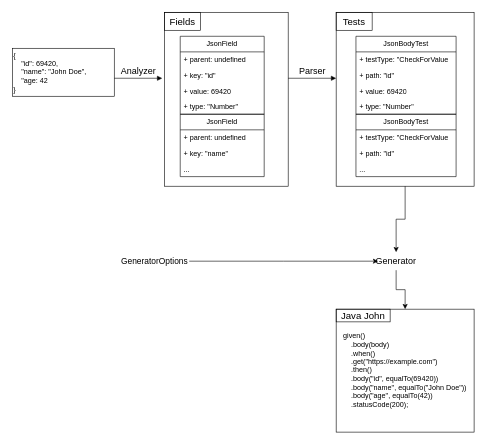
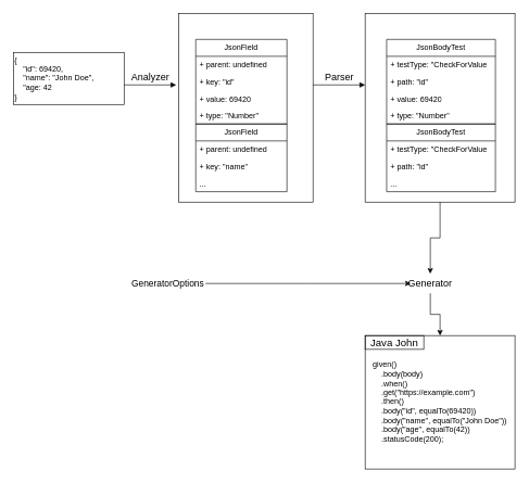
  <mxCell id="0" />
  <mxCell id="1" parent="0" />
  <mxCell id="2" value="" style="rounded=0;whiteSpace=wrap;html=1;fillColor=none;" vertex="1" parent="1"><mxGeometry x="274" y="20" width="206" height="290" as="geometry" /></mxCell>
  <mxCell id="3" value="{&lt;div&gt;&amp;nbsp; &amp;nbsp; &quot;id&quot;: 69420,&lt;br&gt;&lt;div&gt;&amp;nbsp; &amp;nbsp; &quot;name&quot;: &quot;John Doe&quot;,&lt;/div&gt;&lt;/div&gt;&lt;div&gt;&amp;nbsp; &amp;nbsp; &quot;age: 42&lt;/div&gt;&lt;div&gt;}&lt;/div&gt;" style="html=1;whiteSpace=wrap;align=left;" vertex="1" parent="1"><mxGeometry x="20" y="80" width="170" height="80" as="geometry" /></mxCell>
  <mxCell id="4" value="Analyzer" style="html=1;verticalAlign=bottom;endArrow=block;curved=0;rounded=0;fontSize=15;" edge="1" parent="1"><mxGeometry width="80" relative="1" as="geometry"><mxPoint x="190" y="130" as="sourcePoint" /><mxPoint x="270" y="130" as="targetPoint" /></mxGeometry></mxCell>
  <mxCell id="5" value="JsonField" style="swimlane;fontStyle=0;childLayout=stackLayout;horizontal=1;startSize=26;fillColor=none;horizontalStack=0;resizeParent=1;resizeParentMax=0;resizeLast=0;collapsible=1;marginBottom=0;whiteSpace=wrap;html=1;" vertex="1" parent="1"><mxGeometry x="300" y="60" width="140" height="130" as="geometry" /></mxCell>
  <mxCell id="6" value="+ parent: undefined" style="text;strokeColor=none;fillColor=none;align=left;verticalAlign=top;spacingLeft=4;spacingRight=4;overflow=hidden;rotatable=0;points=[[0,0.5],[1,0.5]];portConstraint=eastwest;whiteSpace=wrap;html=1;" vertex="1" parent="5"><mxGeometry y="26" width="140" height="26" as="geometry" /></mxCell>
  <mxCell id="7" value="+ key: &quot;id&quot;" style="text;strokeColor=none;fillColor=none;align=left;verticalAlign=top;spacingLeft=4;spacingRight=4;overflow=hidden;rotatable=0;points=[[0,0.5],[1,0.5]];portConstraint=eastwest;whiteSpace=wrap;html=1;" vertex="1" parent="5"><mxGeometry y="52" width="140" height="26" as="geometry" /></mxCell>
  <mxCell id="8" value="+ value: 69420" style="text;strokeColor=none;fillColor=none;align=left;verticalAlign=top;spacingLeft=4;spacingRight=4;overflow=hidden;rotatable=0;points=[[0,0.5],[1,0.5]];portConstraint=eastwest;whiteSpace=wrap;html=1;" vertex="1" parent="5"><mxGeometry y="78" width="140" height="26" as="geometry" /></mxCell>
  <mxCell id="9" value="+ type: &quot;Number&quot;" style="text;strokeColor=none;fillColor=none;align=left;verticalAlign=top;spacingLeft=4;spacingRight=4;overflow=hidden;rotatable=0;points=[[0,0.5],[1,0.5]];portConstraint=eastwest;whiteSpace=wrap;html=1;" vertex="1" parent="5"><mxGeometry y="104" width="140" height="26" as="geometry" /></mxCell>
  <mxCell id="10" value="JsonField" style="swimlane;fontStyle=0;childLayout=stackLayout;horizontal=1;startSize=26;fillColor=none;horizontalStack=0;resizeParent=1;resizeParentMax=0;resizeLast=0;collapsible=1;marginBottom=0;whiteSpace=wrap;html=1;" vertex="1" parent="1"><mxGeometry x="300" y="190" width="140" height="104" as="geometry"><mxRectangle x="310" y="260" width="90" height="30" as="alternateBounds" /></mxGeometry></mxCell>
  <mxCell id="11" value="+ parent: undefined" style="text;strokeColor=none;fillColor=none;align=left;verticalAlign=top;spacingLeft=4;spacingRight=4;overflow=hidden;rotatable=0;points=[[0,0.5],[1,0.5]];portConstraint=eastwest;whiteSpace=wrap;html=1;" vertex="1" parent="10"><mxGeometry y="26" width="140" height="26" as="geometry" /></mxCell>
  <mxCell id="12" value="+ key: &quot;name&quot;" style="text;strokeColor=none;fillColor=none;align=left;verticalAlign=top;spacingLeft=4;spacingRight=4;overflow=hidden;rotatable=0;points=[[0,0.5],[1,0.5]];portConstraint=eastwest;whiteSpace=wrap;html=1;" vertex="1" parent="10"><mxGeometry y="52" width="140" height="26" as="geometry" /></mxCell>
  <mxCell id="13" value="..." style="text;strokeColor=none;fillColor=none;align=left;verticalAlign=top;spacingLeft=4;spacingRight=4;overflow=hidden;rotatable=0;points=[[0,0.5],[1,0.5]];portConstraint=eastwest;whiteSpace=wrap;html=1;" vertex="1" parent="10"><mxGeometry y="78" width="140" height="26" as="geometry" /></mxCell>
- <mxCell id="14" value="Fields" style="text;html=1;align=center;verticalAlign=middle;whiteSpace=wrap;rounded=0;fillColor=none;fontSize=16;strokeColor=default;" vertex="1" parent="1"><mxGeometry x="274" y="20" width="60" height="30" as="geometry" /></mxCell>
  <mxCell id="15" value="Parser" style="html=1;verticalAlign=bottom;endArrow=block;curved=0;rounded=0;fontSize=15;" edge="1" parent="1"><mxGeometry width="80" relative="1" as="geometry"><mxPoint x="480" y="130" as="sourcePoint" /><mxPoint x="560" y="130" as="targetPoint" /></mxGeometry></mxCell>
  <mxCell id="16" style="edgeStyle=orthogonalEdgeStyle;rounded=0;orthogonalLoop=1;jettySize=auto;html=1;exitX=0.5;exitY=1;exitDx=0;exitDy=0;entryX=0.5;entryY=0;entryDx=0;entryDy=0;" edge="1" parent="1" source="17" target="29"><mxGeometry relative="1" as="geometry" /></mxCell>
  <mxCell id="17" value="" style="rounded=0;whiteSpace=wrap;html=1;fillColor=none;" vertex="1" parent="1"><mxGeometry x="560" y="20" width="230" height="290" as="geometry" /></mxCell>
- <mxCell id="18" value="Tests" style="text;html=1;align=center;verticalAlign=middle;whiteSpace=wrap;rounded=0;fillColor=none;fontSize=16;strokeColor=default;" vertex="1" parent="1"><mxGeometry x="560" y="20" width="60" height="30" as="geometry" /></mxCell>
  <mxCell id="19" value="JsonBodyTest" style="swimlane;fontStyle=0;childLayout=stackLayout;horizontal=1;startSize=26;fillColor=none;horizontalStack=0;resizeParent=1;resizeParentMax=0;resizeLast=0;collapsible=1;marginBottom=0;whiteSpace=wrap;html=1;" vertex="1" parent="1"><mxGeometry x="593" y="60" width="167" height="130" as="geometry" /></mxCell>
  <mxCell id="20" value="+ testType: &quot;CheckForValue" style="text;strokeColor=none;fillColor=none;align=left;verticalAlign=top;spacingLeft=4;spacingRight=4;overflow=hidden;rotatable=0;points=[[0,0.5],[1,0.5]];portConstraint=eastwest;whiteSpace=wrap;html=1;" vertex="1" parent="19"><mxGeometry y="26" width="167" height="26" as="geometry" /></mxCell>
  <mxCell id="21" value="+ path: &quot;id&quot;" style="text;strokeColor=none;fillColor=none;align=left;verticalAlign=top;spacingLeft=4;spacingRight=4;overflow=hidden;rotatable=0;points=[[0,0.5],[1,0.5]];portConstraint=eastwest;whiteSpace=wrap;html=1;" vertex="1" parent="19"><mxGeometry y="52" width="167" height="26" as="geometry" /></mxCell>
  <mxCell id="22" value="+ value: 69420" style="text;strokeColor=none;fillColor=none;align=left;verticalAlign=top;spacingLeft=4;spacingRight=4;overflow=hidden;rotatable=0;points=[[0,0.5],[1,0.5]];portConstraint=eastwest;whiteSpace=wrap;html=1;" vertex="1" parent="19"><mxGeometry y="78" width="167" height="26" as="geometry" /></mxCell>
  <mxCell id="23" value="+ type: &quot;Number&quot;" style="text;strokeColor=none;fillColor=none;align=left;verticalAlign=top;spacingLeft=4;spacingRight=4;overflow=hidden;rotatable=0;points=[[0,0.5],[1,0.5]];portConstraint=eastwest;whiteSpace=wrap;html=1;" vertex="1" parent="19"><mxGeometry y="104" width="167" height="26" as="geometry" /></mxCell>
  <mxCell id="24" value="JsonBodyTest" style="swimlane;fontStyle=0;childLayout=stackLayout;horizontal=1;startSize=26;fillColor=none;horizontalStack=0;resizeParent=1;resizeParentMax=0;resizeLast=0;collapsible=1;marginBottom=0;whiteSpace=wrap;html=1;" vertex="1" parent="1"><mxGeometry x="593" y="190" width="167" height="104" as="geometry" /></mxCell>
  <mxCell id="25" value="+ testType: &quot;CheckForValue" style="text;strokeColor=none;fillColor=none;align=left;verticalAlign=top;spacingLeft=4;spacingRight=4;overflow=hidden;rotatable=0;points=[[0,0.5],[1,0.5]];portConstraint=eastwest;whiteSpace=wrap;html=1;" vertex="1" parent="24"><mxGeometry y="26" width="167" height="26" as="geometry" /></mxCell>
  <mxCell id="26" value="+ path: &quot;id&quot;" style="text;strokeColor=none;fillColor=none;align=left;verticalAlign=top;spacingLeft=4;spacingRight=4;overflow=hidden;rotatable=0;points=[[0,0.5],[1,0.5]];portConstraint=eastwest;whiteSpace=wrap;html=1;" vertex="1" parent="24"><mxGeometry y="52" width="167" height="26" as="geometry" /></mxCell>
  <mxCell id="27" value="..." style="text;strokeColor=none;fillColor=none;align=left;verticalAlign=top;spacingLeft=4;spacingRight=4;overflow=hidden;rotatable=0;points=[[0,0.5],[1,0.5]];portConstraint=eastwest;whiteSpace=wrap;html=1;" vertex="1" parent="24"><mxGeometry y="78" width="167" height="26" as="geometry" /></mxCell>
  <mxCell id="28" style="edgeStyle=orthogonalEdgeStyle;rounded=0;orthogonalLoop=1;jettySize=auto;html=1;exitX=0.5;exitY=1;exitDx=0;exitDy=0;entryX=0.5;entryY=0;entryDx=0;entryDy=0;" edge="1" parent="1" source="29" target="33"><mxGeometry relative="1" as="geometry" /></mxCell>
  <mxCell id="29" value="Generator" style="text;html=1;align=center;verticalAlign=middle;whiteSpace=wrap;rounded=0;fontSize=15;" vertex="1" parent="1"><mxGeometry x="630" y="420" width="60" height="30" as="geometry" /></mxCell>
  <mxCell id="30" style="edgeStyle=orthogonalEdgeStyle;rounded=0;orthogonalLoop=1;jettySize=auto;html=1;exitX=1;exitY=0.5;exitDx=0;exitDy=0;" edge="1" parent="1" source="31"><mxGeometry relative="1" as="geometry"><mxPoint x="630" y="435" as="targetPoint" /></mxGeometry></mxCell>
  <mxCell id="31" value="GeneratorOptions" style="text;html=1;align=right;verticalAlign=middle;whiteSpace=wrap;rounded=0;fontSize=14;" vertex="1" parent="1"><mxGeometry x="255" y="420" width="60" height="30" as="geometry" /></mxCell>
  <mxCell id="32" value="" style="group" vertex="1" connectable="0" parent="1"><mxGeometry x="560" y="515" width="230" height="205" as="geometry" /></mxCell>
  <mxCell id="33" value="" style="rounded=0;whiteSpace=wrap;html=1;fillColor=none;" vertex="1" parent="32"><mxGeometry width="230" height="205" as="geometry" /></mxCell>
  <mxCell id="34" value="Java John" style="text;html=1;align=center;verticalAlign=middle;whiteSpace=wrap;rounded=0;fillColor=none;fontSize=16;strokeColor=default;" vertex="1" parent="32"><mxGeometry width="90" height="21.207" as="geometry" /></mxCell>
  <mxCell id="35" value="given()&lt;br&gt;&amp;nbsp; &amp;nbsp; .body(body)&lt;br&gt;&amp;nbsp; &amp;nbsp; .when()&lt;br&gt;&amp;nbsp; &amp;nbsp; .get(&quot;https://example.com&quot;)&lt;br&gt;&amp;nbsp; &amp;nbsp; .then()&lt;br&gt;&amp;nbsp; &amp;nbsp; .body(&quot;id&quot;, equalTo(69420))&lt;br&gt;&amp;nbsp; &amp;nbsp; .body(&quot;name&quot;, equalTo(&quot;John Doe&quot;))&lt;div&gt;&amp;nbsp; &amp;nbsp; .body(&quot;age&quot;, equalTo(42))&lt;/div&gt;&lt;div&gt;&amp;nbsp; &amp;nbsp; .statusCode(200);&lt;/div&gt;" style="text;html=1;align=left;verticalAlign=middle;whiteSpace=wrap;rounded=0;" vertex="1" parent="32"><mxGeometry x="10" y="38.877" width="210" height="127.241" as="geometry" /></mxCell>
  <mxCell id="36" style="edgeStyle=orthogonalEdgeStyle;rounded=0;orthogonalLoop=1;jettySize=auto;html=1;exitX=0.5;exitY=1;exitDx=0;exitDy=0;" edge="1" parent="32" source="33" target="33"><mxGeometry relative="1" as="geometry" /></mxCell>
